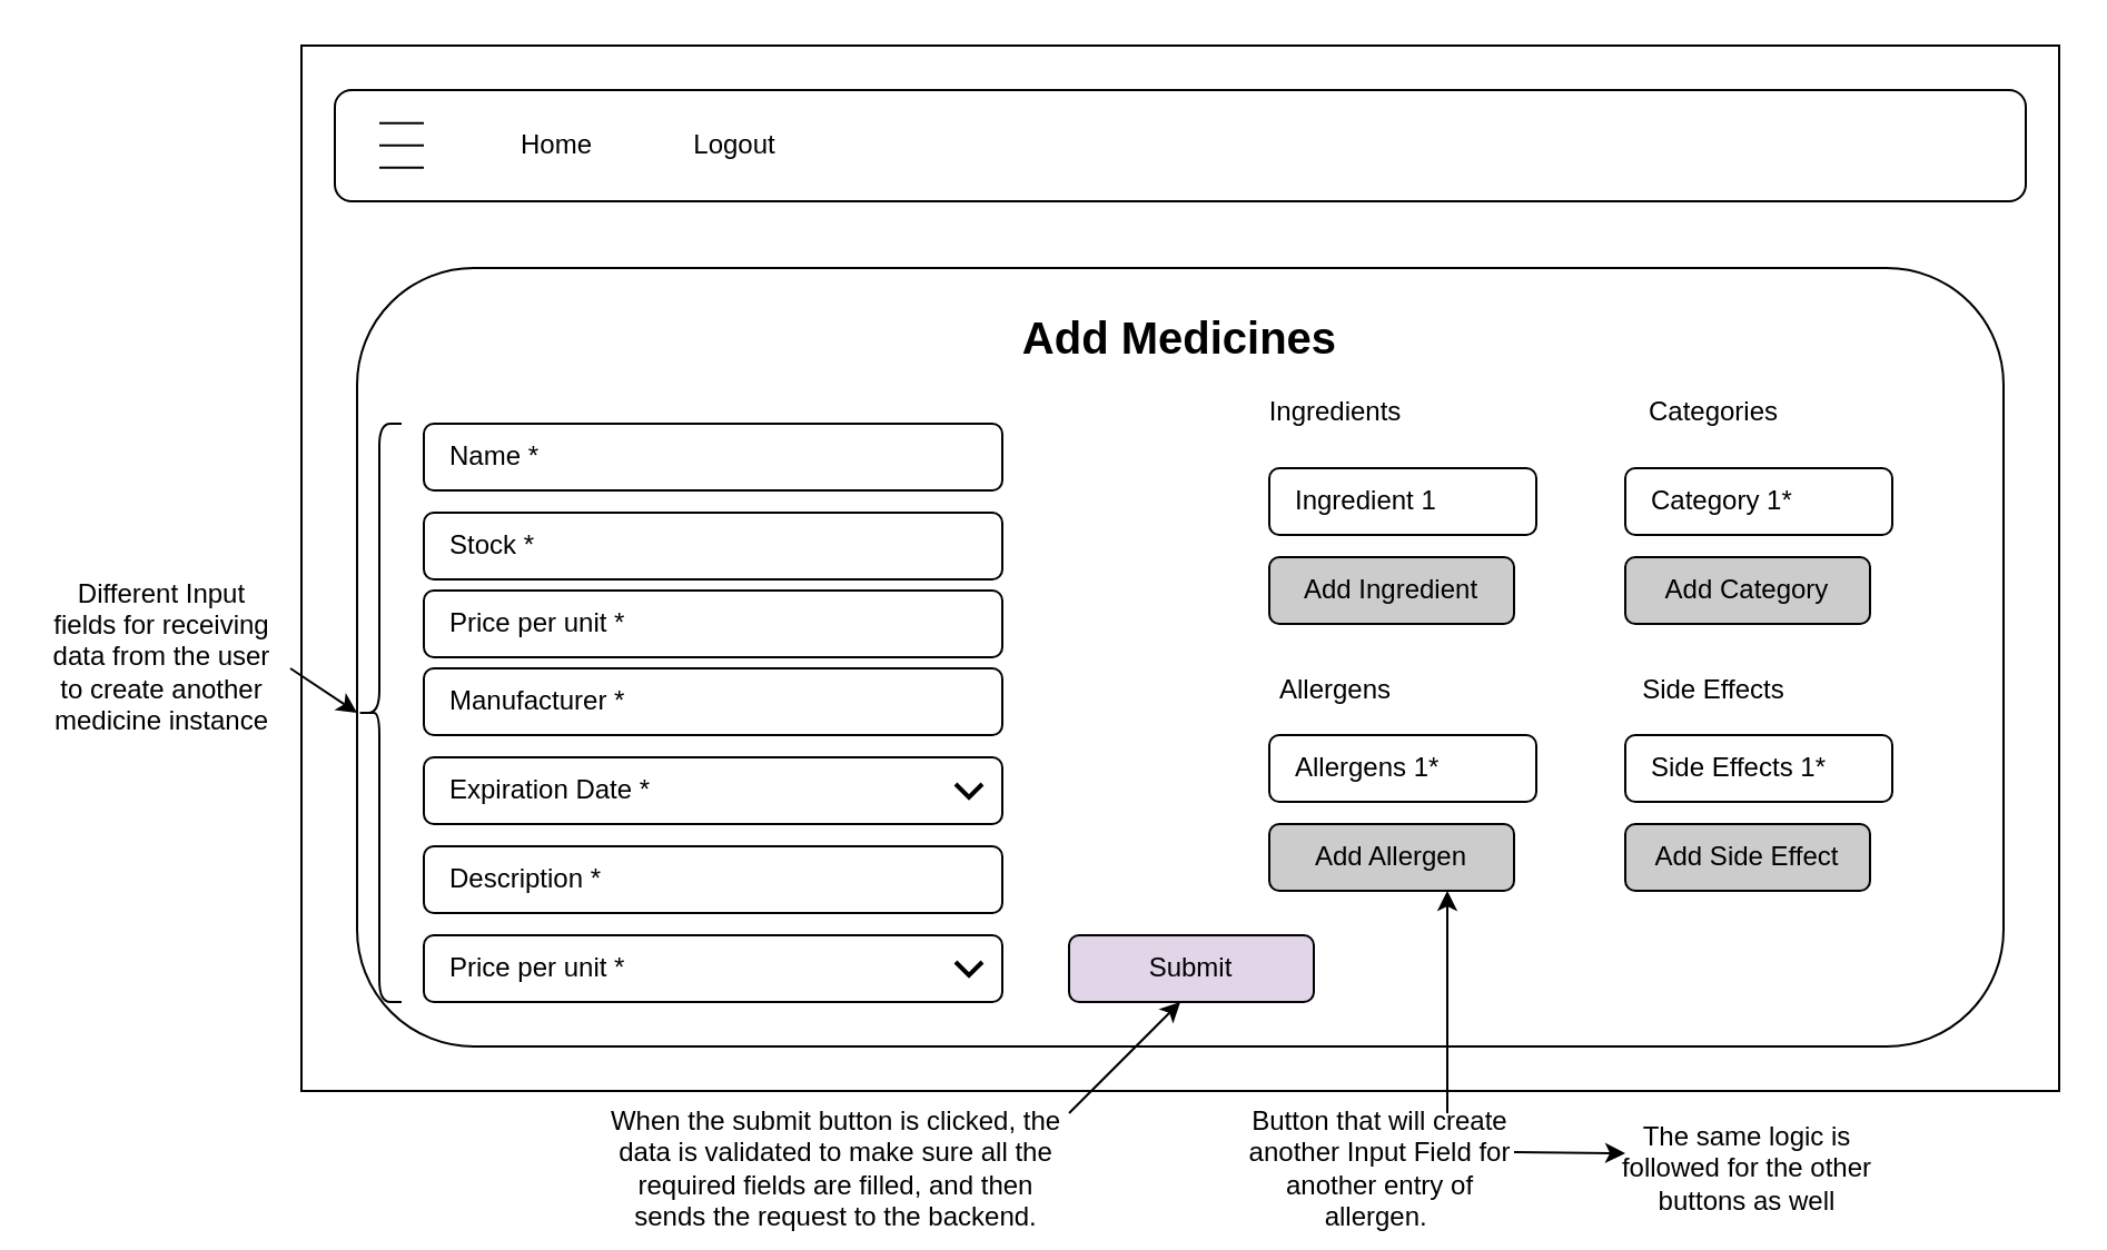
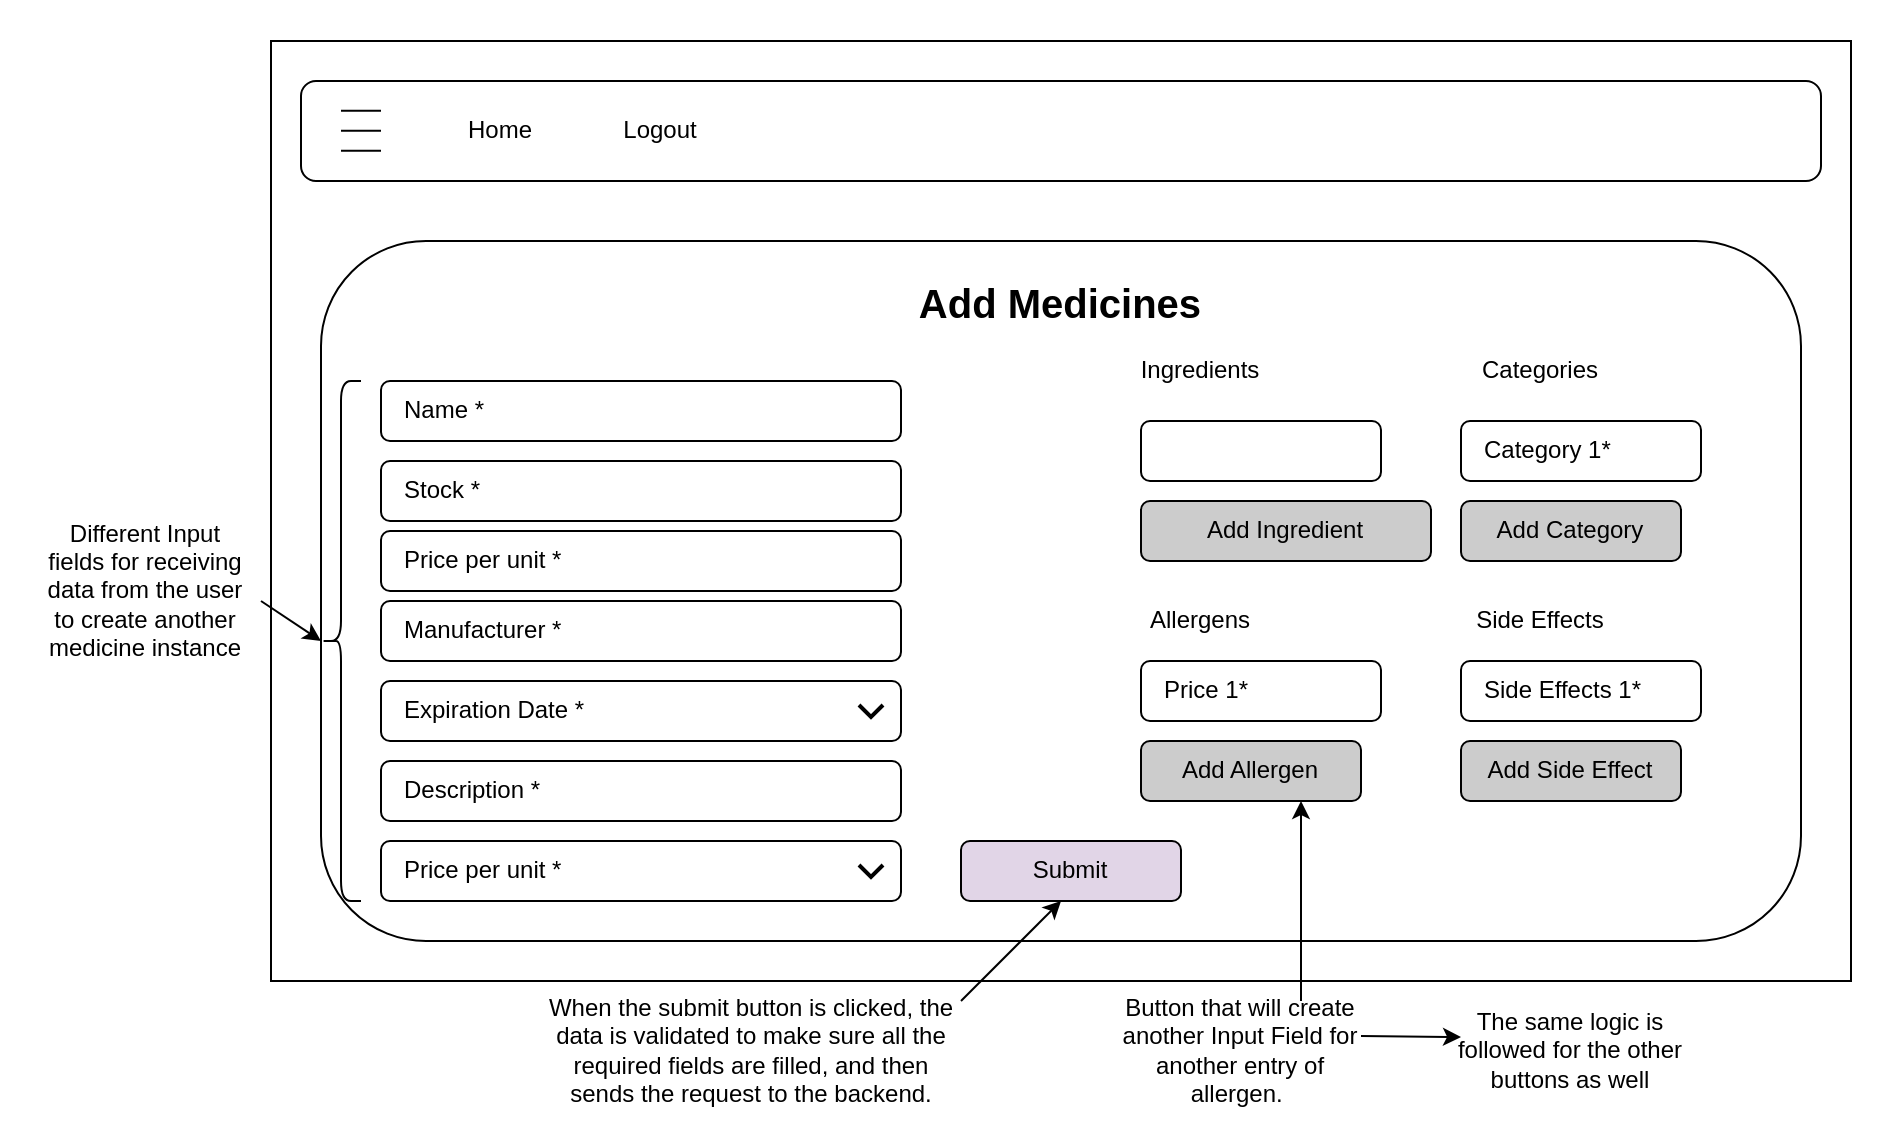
  <mxCell id="0" />
  <mxCell id="1" parent="0" />
  <mxCell id="2" value="" style="rounded=0;whiteSpace=wrap;html=1;" vertex="1" parent="1"><mxGeometry x="135" y="20" width="790" height="470" as="geometry" /></mxCell>
  <mxCell id="3" value="" style="rounded=1;whiteSpace=wrap;html=1;" vertex="1" parent="1"><mxGeometry x="150" y="40" width="760" height="50" as="geometry" /></mxCell>
  <mxCell id="4" value="" style="endArrow=none;html=1;rounded=0;" edge="1" parent="1"><mxGeometry width="50" height="50" relative="1" as="geometry"><mxPoint x="170" y="54.83" as="sourcePoint" /><mxPoint x="190" y="54.83" as="targetPoint" /></mxGeometry></mxCell>
  <mxCell id="5" value="" style="endArrow=none;html=1;rounded=0;" edge="1" parent="1"><mxGeometry width="50" height="50" relative="1" as="geometry"><mxPoint x="170" y="64.83" as="sourcePoint" /><mxPoint x="190" y="64.83" as="targetPoint" /></mxGeometry></mxCell>
  <mxCell id="6" value="" style="endArrow=none;html=1;rounded=0;" edge="1" parent="1"><mxGeometry width="50" height="50" relative="1" as="geometry"><mxPoint x="170" y="74.83" as="sourcePoint" /><mxPoint x="190" y="74.83" as="targetPoint" /></mxGeometry></mxCell>
  <mxCell id="7" value="Home" style="text;html=1;align=center;verticalAlign=middle;whiteSpace=wrap;rounded=0;" vertex="1" parent="1"><mxGeometry x="220" y="50" width="60" height="30" as="geometry" /></mxCell>
  <mxCell id="8" value="Logout" style="text;html=1;align=center;verticalAlign=middle;whiteSpace=wrap;rounded=0;" vertex="1" parent="1"><mxGeometry x="300" y="50" width="60" height="30" as="geometry" /></mxCell>
  <mxCell id="9" value="" style="rounded=1;whiteSpace=wrap;html=1;" vertex="1" parent="1"><mxGeometry x="160" y="120" width="740" height="350" as="geometry" /></mxCell>
  <mxCell id="10" value="&lt;h1 style=&quot;margin-top: 0px;&quot;&gt;&lt;font style=&quot;font-size: 20px;&quot;&gt;Add Medicines&lt;/font&gt;&lt;/h1&gt;" style="text;html=1;whiteSpace=wrap;overflow=hidden;rounded=0;align=center;" vertex="1" parent="1"><mxGeometry x="440" y="130" width="180" height="40" as="geometry" /></mxCell>
  <mxCell id="11" value="" style="rounded=1;whiteSpace=wrap;html=1;" vertex="1" parent="1"><mxGeometry x="190" y="265" width="260" height="30" as="geometry" /></mxCell>
  <mxCell id="12" value="Price per unit *" style="text;html=1;align=left;verticalAlign=middle;whiteSpace=wrap;rounded=0;" vertex="1" parent="1"><mxGeometry x="200" y="265" width="250" height="30" as="geometry" /></mxCell>
  <mxCell id="13" value="" style="rounded=1;whiteSpace=wrap;html=1;" vertex="1" parent="1"><mxGeometry x="190" y="230" width="260" height="30" as="geometry" /></mxCell>
  <mxCell id="14" value="Stock *" style="text;html=1;align=left;verticalAlign=middle;whiteSpace=wrap;rounded=0;" vertex="1" parent="1"><mxGeometry x="200" y="230" width="250" height="30" as="geometry" /></mxCell>
  <mxCell id="15" value="" style="rounded=1;whiteSpace=wrap;html=1;" vertex="1" parent="1"><mxGeometry x="190" y="190" width="260" height="30" as="geometry" /></mxCell>
  <mxCell id="16" value="Name *" style="text;html=1;align=left;verticalAlign=middle;whiteSpace=wrap;rounded=0;" vertex="1" parent="1"><mxGeometry x="200" y="190" width="250" height="30" as="geometry" /></mxCell>
  <mxCell id="17" value="" style="rounded=1;whiteSpace=wrap;html=1;" vertex="1" parent="1"><mxGeometry x="190" y="300" width="260" height="30" as="geometry" /></mxCell>
  <mxCell id="18" value="Manufacturer *&lt;span style=&quot;color: rgba(0, 0, 0, 0); font-family: monospace; font-size: 0px; text-wrap: nowrap;&quot;&gt;%3CmxGraphModel%3E%3Croot%3E%3CmxCell%20id%3D%220%22%2F%3E%3CmxCell%20id%3D%221%22%20parent%3D%220%22%2F%3E%3CmxCell%20id%3D%222%22%20value%3D%22%22%20style%3D%22rounded%3D1%3BwhiteSpace%3Dwrap%3Bhtml%3D1%3B%22%20vertex%3D%221%22%20parent%3D%221%22%3E%3CmxGeometry%20x%3D%22180%22%20y%3D%22365%22%20width%3D%22260%22%20height%3D%2230%22%20as%3D%22geometry%22%2F%3E%3C%2FmxCell%3E%3CmxCell%20id%3D%223%22%20value%3D%22Price%20per%20unit%26amp%3Bnbsp%3B%22%20style%3D%22text%3Bhtml%3D1%3Balign%3Dleft%3BverticalAlign%3Dmiddle%3BwhiteSpace%3Dwrap%3Brounded%3D0%3B%22%20vertex%3D%221%22%20parent%3D%221%22%3E%3CmxGeometry%20x%3D%22190%22%20y%3D%22365%22%20width%3D%22250%22%20height%3D%2230%22%20as%3D%22geometry%22%2F%3E%3C%2FmxCell%3E%3C%2Froot%3E%3C%2FmxGraphModel%3E&lt;/span&gt;&lt;span style=&quot;color: rgba(0, 0, 0, 0); font-family: monospace; font-size: 0px; text-wrap: nowrap;&quot;&gt;%3CmxGraphModel%3E%3Croot%3E%3CmxCell%20id%3D%220%22%2F%3E%3CmxCell%20id%3D%221%22%20parent%3D%220%22%2F%3E%3CmxCell%20id%3D%222%22%20value%3D%22%22%20style%3D%22rounded%3D1%3BwhiteSpace%3Dwrap%3Bhtml%3D1%3B%22%20vertex%3D%221%22%20parent%3D%221%22%3E%3CmxGeometry%20x%3D%22180%22%20y%3D%22365%22%20width%3D%22260%22%20height%3D%2230%22%20as%3D%22geometry%22%2F%3E%3C%2FmxCell%3E%3CmxCell%20id%3D%223%22%20value%3D%22Price%20per%20unit%26amp%3Bnbsp%3B%22%20style%3D%22text%3Bhtml%3D1%3Balign%3Dleft%3BverticalAlign%3Dmiddle%3BwhiteSpace%3Dwrap%3Brounded%3D0%3B%22%20vertex%3D%221%22%20parent%3D%221%22%3E%3CmxGeometry%20x%3D%22190%22%20y%3D%22365%22%20width%3D%22250%22%20height%3D%2230%22%20as%3D%22geometry%22%2F%3E%3C%2FmxCell%3E%3C%2Froot%3E%3C%2FmxGraphModel%3E&lt;/span&gt;" style="text;html=1;align=left;verticalAlign=middle;whiteSpace=wrap;rounded=0;" vertex="1" parent="1"><mxGeometry x="200" y="300" width="250" height="30" as="geometry" /></mxCell>
  <mxCell id="19" value="" style="rounded=1;whiteSpace=wrap;html=1;" vertex="1" parent="1"><mxGeometry x="190" y="340" width="260" height="30" as="geometry" /></mxCell>
  <mxCell id="20" value="Expiration Date *" style="text;html=1;align=left;verticalAlign=middle;whiteSpace=wrap;rounded=0;" vertex="1" parent="1"><mxGeometry x="200" y="340" width="250" height="30" as="geometry" /></mxCell>
  <mxCell id="21" value="" style="rounded=1;whiteSpace=wrap;html=1;" vertex="1" parent="1"><mxGeometry x="190" y="380" width="260" height="30" as="geometry" /></mxCell>
  <mxCell id="22" value="Description *" style="text;html=1;align=left;verticalAlign=middle;whiteSpace=wrap;rounded=0;" vertex="1" parent="1"><mxGeometry x="200" y="380" width="250" height="30" as="geometry" /></mxCell>
  <mxCell id="23" value="" style="rounded=1;whiteSpace=wrap;html=1;" vertex="1" parent="1"><mxGeometry x="190" y="420" width="260" height="30" as="geometry" /></mxCell>
  <mxCell id="24" value="Price per unit *" style="text;html=1;align=left;verticalAlign=middle;whiteSpace=wrap;rounded=0;" vertex="1" parent="1"><mxGeometry x="200" y="420" width="250" height="30" as="geometry" /></mxCell>
  <mxCell id="25" value="" style="html=1;verticalLabelPosition=bottom;labelBackgroundColor=#ffffff;verticalAlign=top;shadow=0;dashed=0;strokeWidth=2;shape=mxgraph.ios7.misc.down;strokeColor=#000000;" vertex="1" parent="1"><mxGeometry x="429" y="432" width="12" height="6" as="geometry" /></mxCell>
  <mxCell id="26" value="" style="html=1;verticalLabelPosition=bottom;labelBackgroundColor=#ffffff;verticalAlign=top;shadow=0;dashed=0;strokeWidth=2;shape=mxgraph.ios7.misc.down;strokeColor=#000000;" vertex="1" parent="1"><mxGeometry x="429" y="352" width="12" height="6" as="geometry" /></mxCell>
  <mxCell id="27" value="Ingredients" style="text;html=1;align=center;verticalAlign=middle;whiteSpace=wrap;rounded=0;" vertex="1" parent="1"><mxGeometry x="570" y="170" width="60" height="30" as="geometry" /></mxCell>
  <mxCell id="28" value="Categories" style="text;html=1;align=center;verticalAlign=middle;whiteSpace=wrap;rounded=0;" vertex="1" parent="1"><mxGeometry x="740" y="170" width="60" height="30" as="geometry" /></mxCell>
  <mxCell id="29" value="Allergens" style="text;html=1;align=center;verticalAlign=middle;whiteSpace=wrap;rounded=0;" vertex="1" parent="1"><mxGeometry x="570" y="295" width="60" height="30" as="geometry" /></mxCell>
  <mxCell id="30" value="Side Effects" style="text;html=1;align=center;verticalAlign=middle;whiteSpace=wrap;rounded=0;" vertex="1" parent="1"><mxGeometry x="730" y="295" width="80" height="30" as="geometry" /></mxCell>
  <mxCell id="31" value="" style="rounded=1;whiteSpace=wrap;html=1;" vertex="1" parent="1"><mxGeometry x="570" y="210" width="120" height="30" as="geometry" /></mxCell>
- <mxCell id="32" value="Ingredient 1" style="text;html=1;align=left;verticalAlign=middle;whiteSpace=wrap;rounded=0;" vertex="1" parent="1"><mxGeometry x="580" y="210" width="100" height="30" as="geometry" /></mxCell>
  <mxCell id="33" value="" style="rounded=1;whiteSpace=wrap;html=1;" vertex="1" parent="1"><mxGeometry x="730" y="210" width="120" height="30" as="geometry" /></mxCell>
  <mxCell id="34" value="Category 1*" style="text;html=1;align=left;verticalAlign=middle;whiteSpace=wrap;rounded=0;" vertex="1" parent="1"><mxGeometry x="740" y="210" width="100" height="30" as="geometry" /></mxCell>
  <mxCell id="35" value="" style="rounded=1;whiteSpace=wrap;html=1;" vertex="1" parent="1"><mxGeometry x="570" y="330" width="120" height="30" as="geometry" /></mxCell>
- <mxCell id="36" value="Allergens 1*" style="text;html=1;align=left;verticalAlign=middle;whiteSpace=wrap;rounded=0;" vertex="1" parent="1"><mxGeometry x="580" y="330" width="100" height="30" as="geometry" /></mxCell>
+ <mxCell id="36" value="Price 1*" style="text;html=1;align=left;verticalAlign=middle;whiteSpace=wrap;rounded=0;" vertex="1" parent="1"><mxGeometry x="580" y="330" width="100" height="30" as="geometry" /></mxCell>
  <mxCell id="37" value="" style="rounded=1;whiteSpace=wrap;html=1;" vertex="1" parent="1"><mxGeometry x="730" y="330" width="120" height="30" as="geometry" /></mxCell>
  <mxCell id="38" value="Side Effects 1*" style="text;html=1;align=left;verticalAlign=middle;whiteSpace=wrap;rounded=0;" vertex="1" parent="1"><mxGeometry x="740" y="330" width="100" height="30" as="geometry" /></mxCell>
- <mxCell id="39" value="Add Ingredient" style="rounded=1;whiteSpace=wrap;html=1;fillColor=#CCCCCC;strokeColor=#000000;" vertex="1" parent="1"><mxGeometry x="570" y="250" width="110" height="30" as="geometry" /></mxCell>
+ <mxCell id="39" value="Add Ingredient" style="rounded=1;whiteSpace=wrap;html=1;fillColor=#CCCCCC;strokeColor=#000000;" vertex="1" parent="1"><mxGeometry x="570" y="250" width="145" height="30" as="geometry" /></mxCell>
  <mxCell id="40" value="Add Category&lt;span style=&quot;color: rgba(0, 0, 0, 0); font-family: monospace; font-size: 0px; text-align: start; text-wrap: nowrap;&quot;&gt;%3CmxGraphModel%3E%3Croot%3E%3CmxCell%20id%3D%220%22%2F%3E%3CmxCell%20id%3D%221%22%20parent%3D%220%22%2F%3E%3CmxCell%20id%3D%222%22%20value%3D%22Add%20Ingredient%22%20style%3D%22rounded%3D1%3BwhiteSpace%3Dwrap%3Bhtml%3D1%3BfillColor%3D%23CCCCCC%3BstrokeColor%3D%23000000%3B%22%20vertex%3D%221%22%20parent%3D%221%22%3E%3CmxGeometry%20x%3D%22560%22%20y%3D%22350%22%20width%3D%22110%22%20height%3D%2230%22%20as%3D%22geometry%22%2F%3E%3C%2FmxCell%3E%3C%2Froot%3E%3C%2FmxGraphModel%3E&lt;/span&gt;" style="rounded=1;whiteSpace=wrap;html=1;fillColor=#CCCCCC;strokeColor=#000000;" vertex="1" parent="1"><mxGeometry x="730" y="250" width="110" height="30" as="geometry" /></mxCell>
  <mxCell id="41" value="Add Allergen" style="rounded=1;whiteSpace=wrap;html=1;fillColor=#CCCCCC;strokeColor=#000000;" vertex="1" parent="1"><mxGeometry x="570" y="370" width="110" height="30" as="geometry" /></mxCell>
  <mxCell id="42" value="Add Side Effect" style="rounded=1;whiteSpace=wrap;html=1;fillColor=#CCCCCC;strokeColor=#000000;" vertex="1" parent="1"><mxGeometry x="730" y="370" width="110" height="30" as="geometry" /></mxCell>
  <mxCell id="43" value="Submit" style="rounded=1;whiteSpace=wrap;html=1;fillColor=#e1d5e7;strokeColor=#000000;" vertex="1" parent="1"><mxGeometry x="480" y="420" width="110" height="30" as="geometry" /></mxCell>
  <mxCell id="44" value="" style="shape=curlyBracket;whiteSpace=wrap;html=1;rounded=1;labelPosition=left;verticalLabelPosition=middle;align=right;verticalAlign=middle;" vertex="1" parent="1"><mxGeometry x="160" y="190" width="20" height="260" as="geometry" /></mxCell>
  <mxCell id="45" value="" style="endArrow=classic;html=1;rounded=0;" edge="1" parent="1"><mxGeometry width="50" height="50" relative="1" as="geometry"><mxPoint x="130" y="300" as="sourcePoint" /><mxPoint x="160" y="320" as="targetPoint" /></mxGeometry></mxCell>
  <mxCell id="46" value="Different Input fields for receiving data from the user to create another medicine instance" style="text;html=1;align=center;verticalAlign=middle;whiteSpace=wrap;rounded=0;" vertex="1" parent="1"><mxGeometry x="20" y="280" width="105" height="30" as="geometry" /></mxCell>
  <mxCell id="47" value="" style="endArrow=classic;html=1;rounded=0;" edge="1" parent="1"><mxGeometry width="50" height="50" relative="1" as="geometry"><mxPoint x="650" y="500" as="sourcePoint" /><mxPoint x="650" y="400" as="targetPoint" /></mxGeometry></mxCell>
  <mxCell id="48" value="Button that will create another Input Field for another entry of allergen.&amp;nbsp;" style="text;html=1;align=center;verticalAlign=middle;whiteSpace=wrap;rounded=0;" vertex="1" parent="1"><mxGeometry x="560" y="510" width="120" height="30" as="geometry" /></mxCell>
  <mxCell id="49" value="" style="endArrow=classic;html=1;rounded=0;exitX=1;exitY=0.25;exitDx=0;exitDy=0;" edge="1" parent="1" source="48"><mxGeometry width="50" height="50" relative="1" as="geometry"><mxPoint x="720" y="550" as="sourcePoint" /><mxPoint x="730" y="518" as="targetPoint" /></mxGeometry></mxCell>
  <mxCell id="50" value="The same logic is followed for the other buttons as well" style="text;html=1;align=center;verticalAlign=middle;whiteSpace=wrap;rounded=0;" vertex="1" parent="1"><mxGeometry x="725" y="510" width="120" height="30" as="geometry" /></mxCell>
  <mxCell id="51" value="" style="endArrow=classic;html=1;rounded=0;" edge="1" parent="1"><mxGeometry width="50" height="50" relative="1" as="geometry"><mxPoint x="480" y="500" as="sourcePoint" /><mxPoint x="530" y="450" as="targetPoint" /></mxGeometry></mxCell>
  <mxCell id="52" value="When the submit button is clicked, the data is validated to make sure all the required fields are filled, and then sends the request to the backend." style="text;html=1;align=center;verticalAlign=middle;whiteSpace=wrap;rounded=0;" vertex="1" parent="1"><mxGeometry x="271" y="510" width="209" height="30" as="geometry" /></mxCell>
